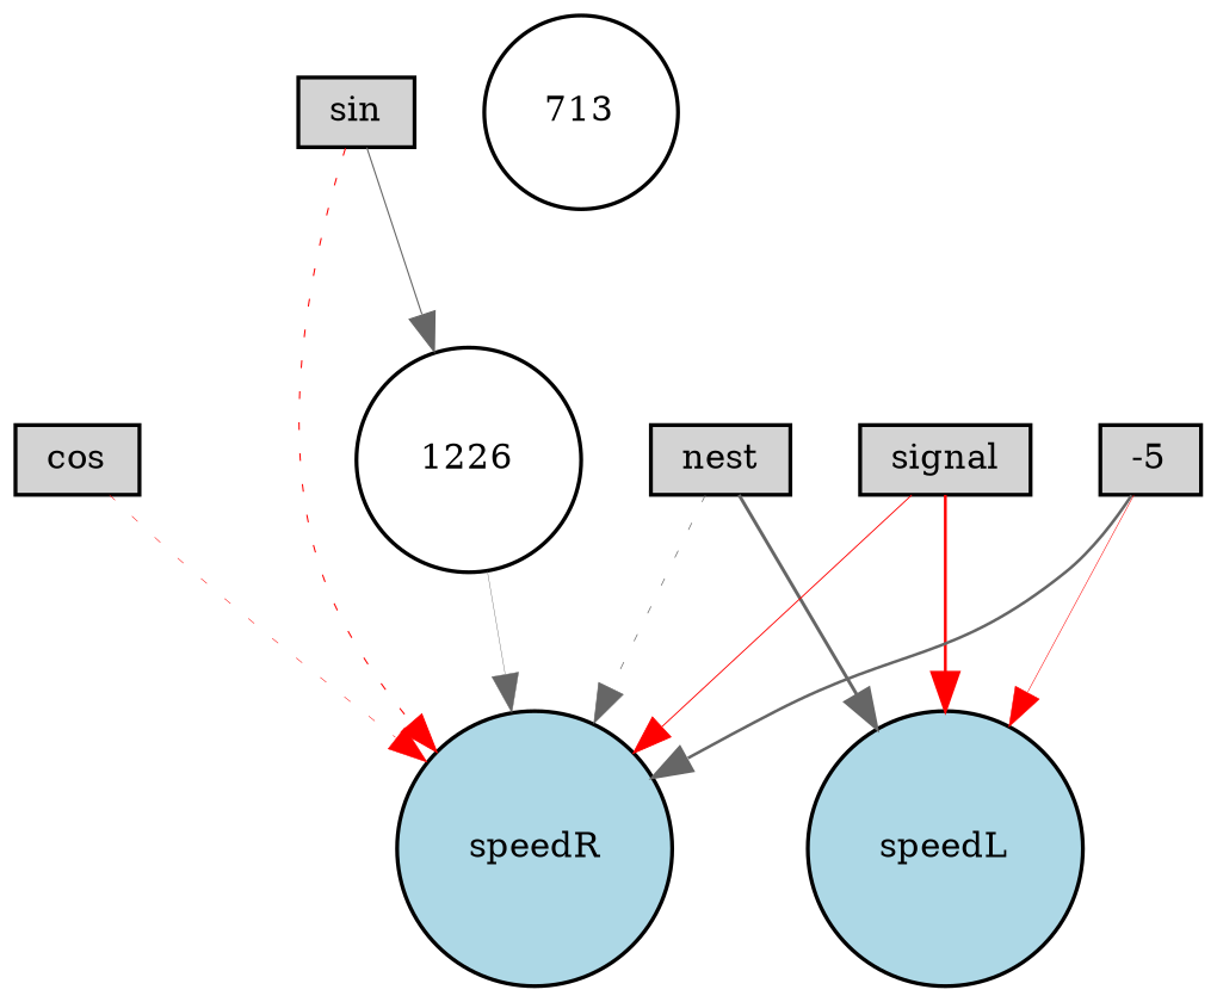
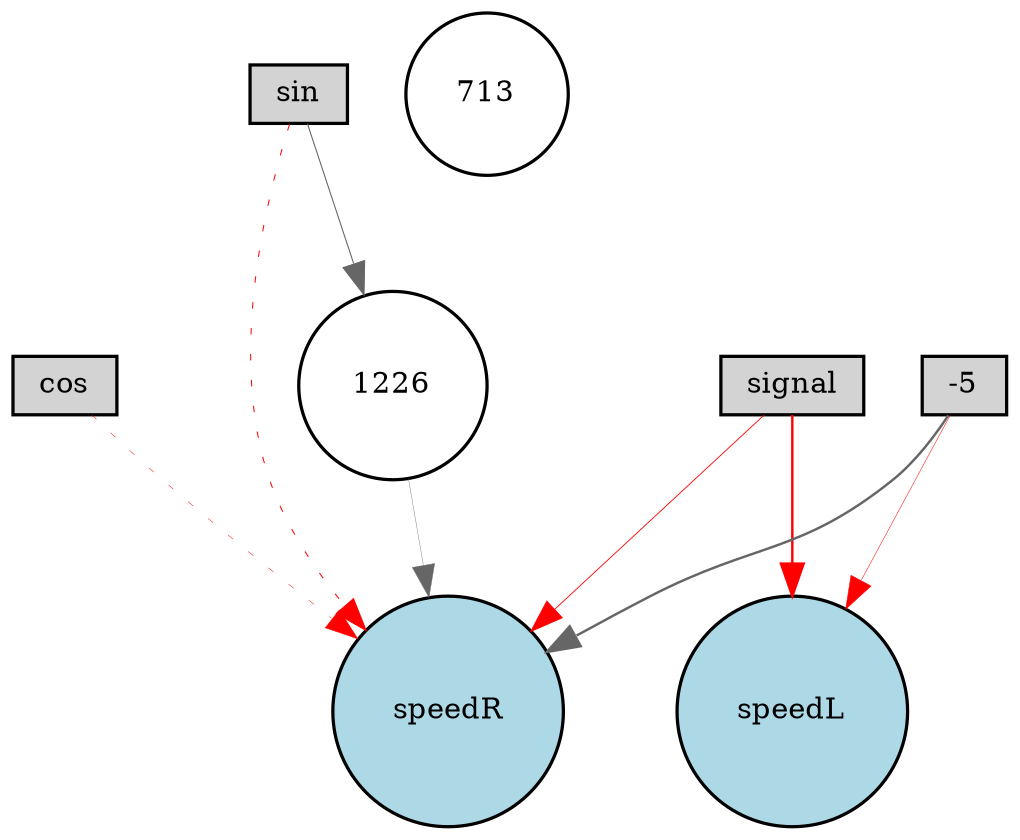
  digraph {
    node [fillcolor=lightgray fontsize=9 shape=box style=filled]
    edge [color=red style=solid]
    cos [height=0.2 width=0.2]
    speedR [fillcolor=lightblue height=0.2 shape=circle width=0.2]
    sin [height=0.2 width=0.2]
    1226 [fillcolor=white height=0.2 shape=circle width=0.2]
    speedL [fillcolor=lightblue height=0.2 shape=circle width=0.2]
-   nest [height=0.2 width=0.2]
    signal [height=0.2 width=0.2]
    -5 [height=0.2 width=0.2]
    713 [fillcolor=white height=0.2 shape=circle width=0.2]
    cos -> speedR [penwidth=0.14851775279607454 style=dotted]
    sin -> speedR [penwidth=0.31153448595833033 style=dotted]
    sin -> 1226 [color=gray40 penwidth=0.33319889596751495]
    1226 -> speedR [color=gray40 penwidth=0.11878300875754394]
-   nest -> speedR [color=gray40 penwidth=0.20619112575426018 style=dotted]
-   nest -> speedL [color=gray40 penwidth=0.8743206970158566]
    signal -> speedR [penwidth=0.2693175732308787]
    signal -> speedL [penwidth=0.7424741068483703]
    -5 -> speedR [color=gray40 penwidth=0.7585989693906448]
    -5 -> speedL [penwidth=0.15436626197735415]
  }
